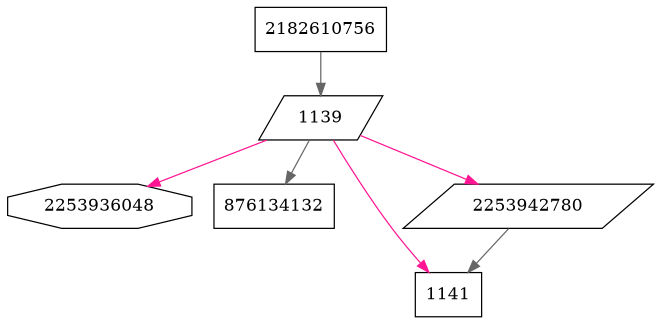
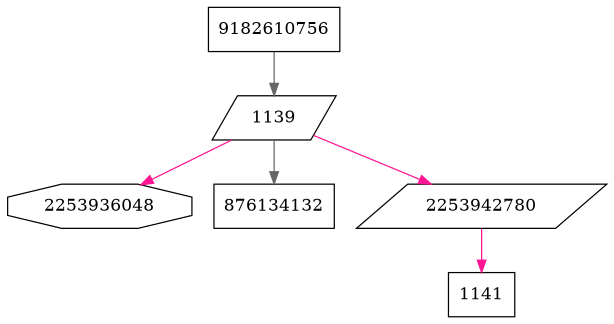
  strict digraph {
    node [shape=box]
    edge [color=deeppink]
    1139 [shape=parallelogram]
-   2182610756
+   2182610756 [label=9182610756]
    2253936048 [shape=octagon]
    876134132
    1141
    2253942780 [shape=parallelogram]
    1139 -> 2253936048
    1139 -> 876134132 [color=gray40]
-   1139 -> 1141
    1139 -> 2253942780
    2182610756 -> 1139 [color=gray40]
-   2253942780 -> 1141 [color=gray40]
+   2253942780 -> 1141
  }
